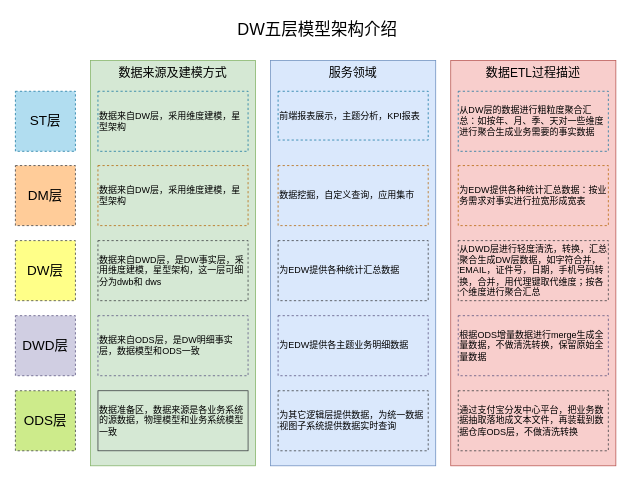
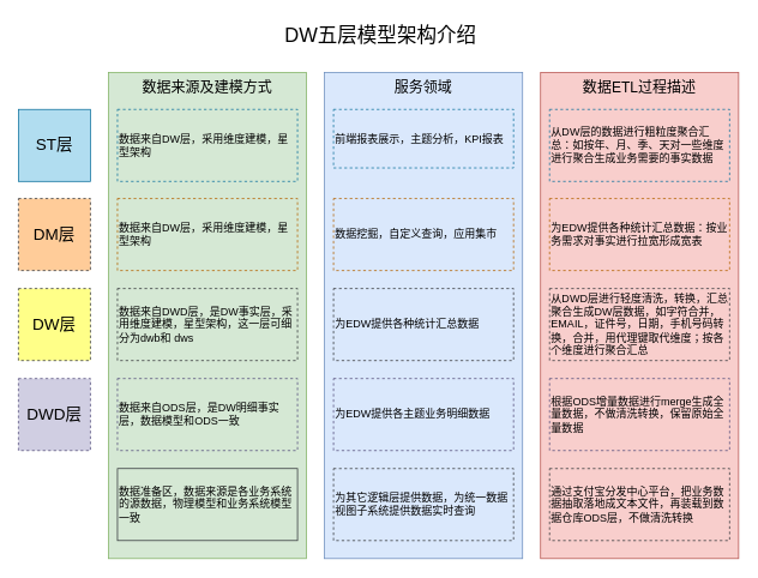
  <mxCell id="0" />
  <mxCell id="1" parent="0" />
  <mxCell id="2" value="&lt;font style=&quot;font-size: 22px;&quot;&gt;DW五层模型架构介绍&lt;/font&gt;" style="text;html=1;strokeColor=none;fillColor=none;align=center;verticalAlign=middle;whiteSpace=wrap;rounded=0;fontSize=20;fontColor=#000000;" parent="1" vertex="1"><mxGeometry x="310" y="20" width="225" height="40" as="geometry" /></mxCell>
  <mxCell id="3" value="数据来源及建模方式" style="rounded=0;whiteSpace=wrap;html=1;verticalAlign=top;fontSize=16;fillColor=#d5e8d4;strokeColor=#82b366;" parent="1" vertex="1"><mxGeometry x="120" y="80" width="220" height="540" as="geometry" /></mxCell>
  <mxCell id="4" value="数据来自DW层，采用维度建模，星型架构" style="rounded=0;whiteSpace=wrap;html=1;fillColor=none;strokeColor=#10739e;align=left;dashed=1;" parent="1" vertex="1"><mxGeometry x="130" y="121" width="200" height="80" as="geometry" /></mxCell>
  <mxCell id="5" value="服务领域" style="rounded=0;whiteSpace=wrap;html=1;verticalAlign=top;fontSize=16;fillColor=#dae8fc;strokeColor=#6c8ebf;" parent="1" vertex="1"><mxGeometry x="360" y="80" width="220" height="540" as="geometry" /></mxCell>
  <mxCell id="6" value="数据ETL过程描述" style="rounded=0;whiteSpace=wrap;html=1;verticalAlign=top;fontSize=16;fillColor=#f8cecc;strokeColor=#b85450;" parent="1" vertex="1"><mxGeometry x="600" y="80" width="220" height="540" as="geometry" /></mxCell>
  <mxCell id="7" value="前端报表展示，主题分析，KPI报表" style="rounded=0;whiteSpace=wrap;html=1;fillColor=none;strokeColor=#10739e;align=left;verticalAlign=middle;dashed=1;" parent="1" vertex="1"><mxGeometry x="370" y="121" width="200" height="65" as="geometry" /></mxCell>
  <mxCell id="8" value="从DW层的数据进行粗粒度聚合汇总：如按年、月、季、天对一些维度进行聚合生成业务需要的事实数据" style="rounded=0;whiteSpace=wrap;html=1;fillColor=none;strokeColor=#10739e;dashed=1;align=left;" parent="1" vertex="1"><mxGeometry x="610" y="121" width="200" height="80" as="geometry" /></mxCell>
  <mxCell id="9" value="数据来自DW层，采用维度建模，星型架构" style="rounded=0;whiteSpace=wrap;html=1;fillColor=none;strokeColor=#b46504;align=left;dashed=1;" parent="1" vertex="1"><mxGeometry x="130" y="220" width="200" height="80" as="geometry" /></mxCell>
  <mxCell id="10" value="数据挖掘，自定义查询，应用集市" style="rounded=0;whiteSpace=wrap;html=1;strokeColor=#b46504;fillColor=none;align=left;dashed=1;" parent="1" vertex="1"><mxGeometry x="370" y="220" width="200" height="80" as="geometry" /></mxCell>
  <mxCell id="11" value="为EDW提供各种统计汇总数据：按业务需求对事实进行拉宽形成宽表" style="rounded=0;whiteSpace=wrap;html=1;strokeColor=#b46504;fillColor=none;align=left;dashed=1;" parent="1" vertex="1"><mxGeometry x="610" y="220" width="200" height="80" as="geometry" /></mxCell>
  <mxCell id="12" value="数据来自DWD层，是DW事实层，采用维度建模，星型架构，这一层可细分为dwb和 dws" style="rounded=0;whiteSpace=wrap;html=1;fillColor=none;strokeColor=#36393d;align=left;dashed=1;" parent="1" vertex="1"><mxGeometry x="130" y="320" width="200" height="80" as="geometry" /></mxCell>
  <mxCell id="13" value="为EDW提供各种统计汇总数据" style="rounded=0;whiteSpace=wrap;html=1;strokeColor=#36393d;fillColor=none;align=left;dashed=1;" parent="1" vertex="1"><mxGeometry x="370" y="320" width="200" height="80" as="geometry" /></mxCell>
  <mxCell id="14" value="从DWD层进行轻度清洗，转换，汇总聚合生成DW层数据，如字符合并，EMAIL，证件号，日期，手机号码转换，合并，用代理键取代维度；按各个维度进行聚合汇总" style="rounded=0;whiteSpace=wrap;html=1;strokeColor=#36393d;fillColor=none;align=left;dashed=1;" parent="1" vertex="1"><mxGeometry x="610" y="320" width="200" height="80" as="geometry" /></mxCell>
- <mxCell id="15" value="ST层" style="rounded=0;whiteSpace=wrap;html=1;fillColor=#b1ddf0;align=center;strokeColor=#10739e;fontSize=18;dashed=1;" parent="1" vertex="1"><mxGeometry x="20" y="121" width="80" height="80" as="geometry" /></mxCell>
+ <mxCell id="15" value="ST层" style="rounded=0;whiteSpace=wrap;html=1;fillColor=#b1ddf0;align=center;strokeColor=#10739e;fontSize=18;dashed=0;" parent="1" vertex="1"><mxGeometry x="20" y="121" width="80" height="80" as="geometry" /></mxCell>
  <mxCell id="16" value="数据来自ODS层，是DW明细事实层，数据模型和ODS一致" style="rounded=0;whiteSpace=wrap;html=1;fillColor=none;strokeColor=#56517e;align=left;dashed=1;" parent="1" vertex="1"><mxGeometry x="130" y="420" width="200" height="80" as="geometry" /></mxCell>
  <mxCell id="17" value="数据准备区，数据来源是各业务系统的源数据，物理模型和业务系统模型一致" style="rounded=0;whiteSpace=wrap;html=1;fillColor=none;strokeColor=#36393d;align=left;dashed=0;" parent="1" vertex="1"><mxGeometry x="130" y="520" width="200" height="80" as="geometry" /></mxCell>
  <mxCell id="18" value="为EDW提供各主题业务明细数据" style="rounded=0;whiteSpace=wrap;html=1;strokeColor=#56517e;fillColor=none;align=left;dashed=1;" parent="1" vertex="1"><mxGeometry x="370" y="420" width="200" height="80" as="geometry" /></mxCell>
  <mxCell id="19" value="为其它逻辑层提供数据，为统一数据视图子系统提供数据实时查询" style="rounded=0;whiteSpace=wrap;html=1;strokeColor=#36393d;fillColor=none;align=left;dashed=1;" parent="1" vertex="1"><mxGeometry x="370" y="520" width="200" height="80" as="geometry" /></mxCell>
  <mxCell id="20" value="根据ODS增量数据进行merge生成全量数据，不做清洗转换，保留原始全量数据" style="rounded=0;whiteSpace=wrap;html=1;strokeColor=#56517e;fillColor=none;align=left;dashed=1;" parent="1" vertex="1"><mxGeometry x="610" y="420" width="200" height="80" as="geometry" /></mxCell>
  <mxCell id="21" value="通过支付宝分发中心平台，把业务数据抽取落地成文本文件，再装载到数据仓库ODS层，不做清洗转换" style="rounded=0;whiteSpace=wrap;html=1;strokeColor=#36393d;fillColor=none;align=left;dashed=1;" parent="1" vertex="1"><mxGeometry x="610" y="520" width="200" height="80" as="geometry" /></mxCell>
  <mxCell id="22" value="DM层" style="rounded=0;whiteSpace=wrap;html=1;fillColor=#ffcc99;align=center;strokeColor=#36393d;fontSize=18;dashed=1;" parent="1" vertex="1"><mxGeometry x="20" y="220" width="80" height="80" as="geometry" /></mxCell>
  <mxCell id="23" value="DW层" style="rounded=0;whiteSpace=wrap;html=1;fillColor=#ffff88;align=center;strokeColor=#36393d;fontSize=18;dashed=1;" parent="1" vertex="1"><mxGeometry x="20" y="320" width="80" height="80" as="geometry" /></mxCell>
  <mxCell id="24" value="DWD层" style="rounded=0;whiteSpace=wrap;html=1;fillColor=#d0cee2;align=center;strokeColor=#56517e;fontSize=18;dashed=1;" parent="1" vertex="1"><mxGeometry x="20" y="420" width="80" height="80" as="geometry" /></mxCell>
- <mxCell id="25" value="ODS层" style="rounded=0;whiteSpace=wrap;html=1;fillColor=#cdeb8b;align=center;strokeColor=#36393d;fontSize=18;dashed=1;" parent="1" vertex="1"><mxGeometry x="20" y="520" width="80" height="80" as="geometry" /></mxCell>
